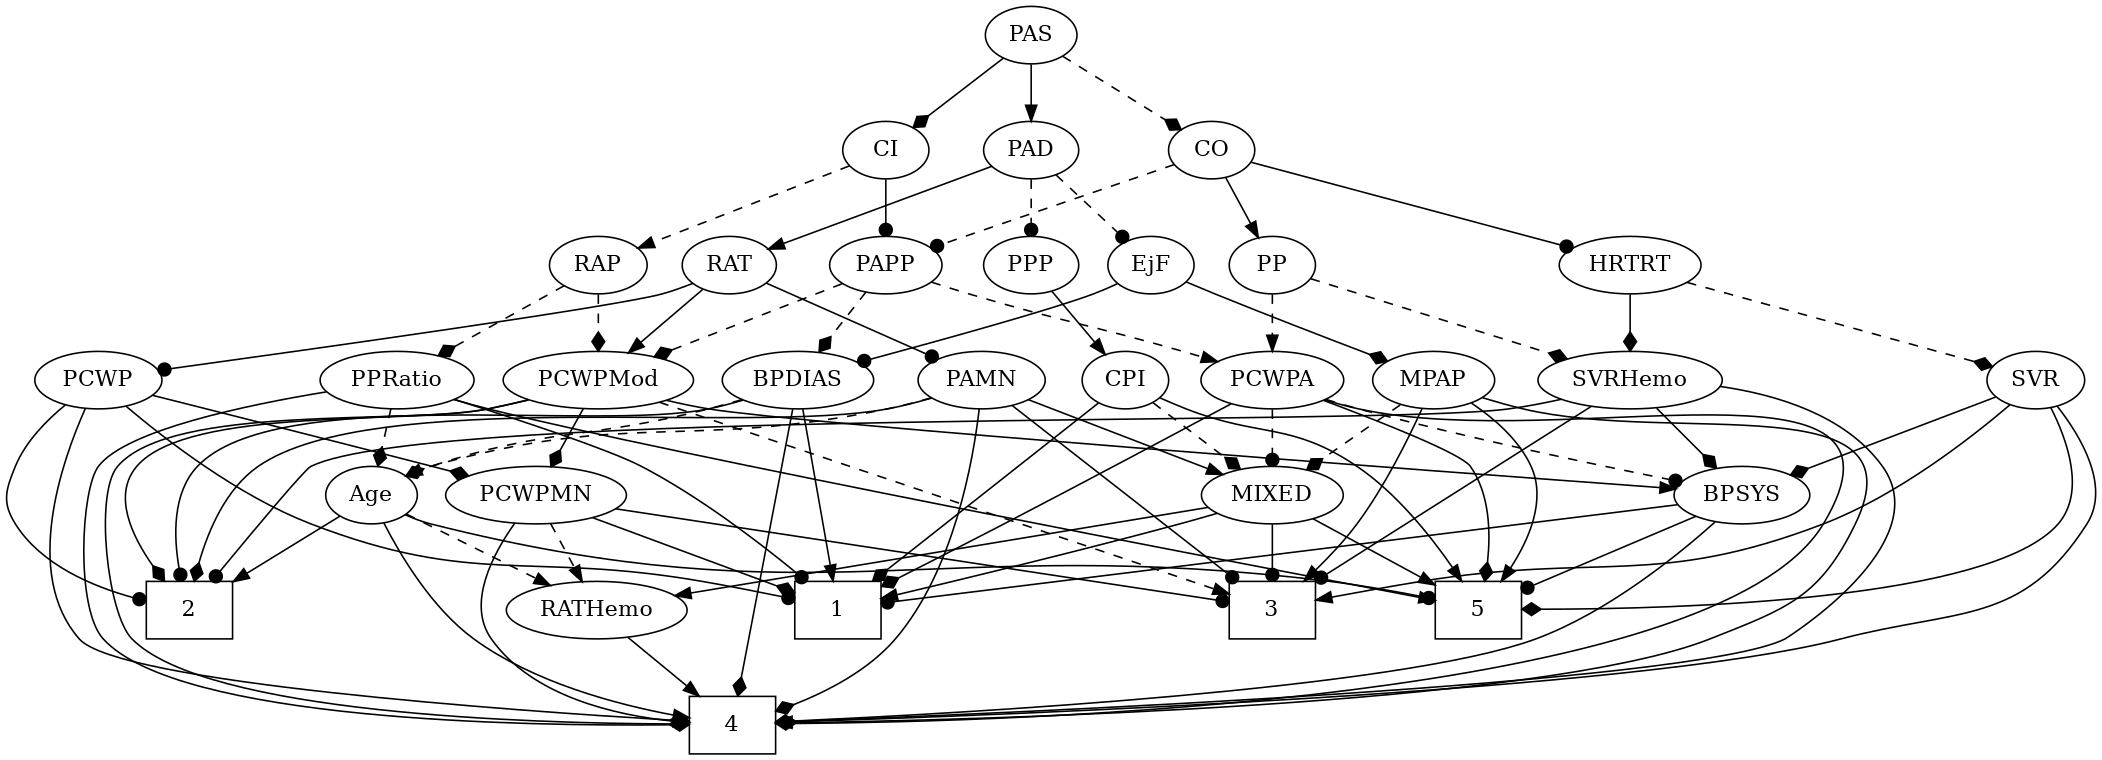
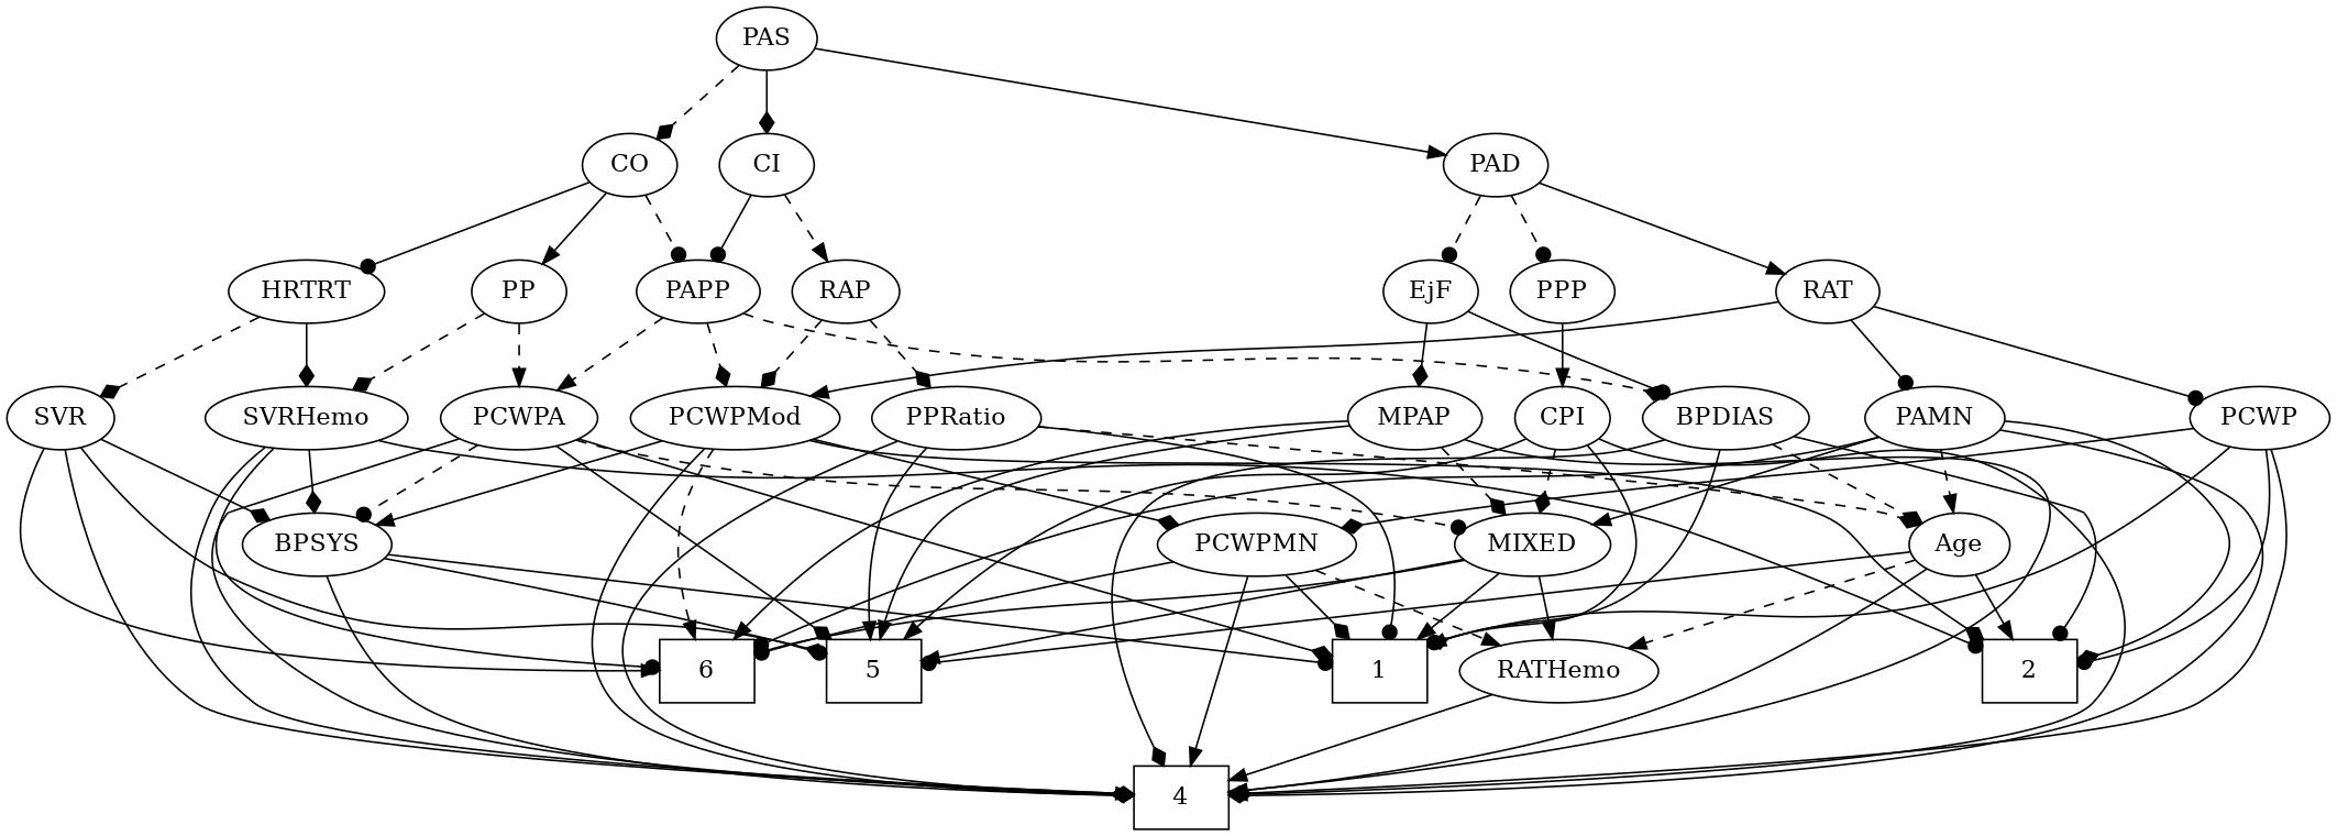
  strict digraph {
    edge [arrowhead=diamond style=solid]
    1 [height=0.5 shape=box width=0.75]
    2 [height=0.5 shape=box width=0.75]
-   3 [height=0.5 shape=box width=0.75]
+   3 [height=0.5 shape=box width=0.75 label=6]
    4 [height=0.5 shape=box width=0.75]
    5 [height=0.5 shape=box width=0.75]
    Age [height=0.5 width=0.75]
    RATHemo [height=0.5 width=1.3721]
    EjF [height=0.5 width=0.75]
    MPAP [height=0.5 width=0.97491]
    BPDIAS [height=0.5 width=1.1735]
    MIXED [height=0.5 width=1.1193]
    RAP [height=0.5 width=0.77632]
    PCWPMod [height=0.5 width=1.4443]
    PPRatio [height=0.5 width=1.1013]
    BPSYS [height=0.5 width=1.0471]
    PCWPMN [height=0.5 width=1.3902]
    PAD [height=0.5 width=0.79437]
    RAT [height=0.5 width=0.75827]
    PPP [height=0.5 width=0.75]
    PAMN [height=0.5 width=1.011]
    PCWP [height=0.5 width=0.97491]
    CPI [height=0.5 width=0.75]
    CO [height=0.5 width=0.75]
    PP [height=0.5 width=0.75]
    PAPP [height=0.5 width=0.88464]
    HRTRT [height=0.5 width=1.1013]
    PCWPA [height=0.5 width=1.1555]
    SVRHemo [height=0.5 width=1.3902]
    SVR [height=0.5 width=0.77632]
    PAS [height=0.5 width=0.75]
    CI [height=0.5 width=0.75]
    Age -> 2 [arrowhead=normal]
    Age -> 4 [arrowhead=normal]
    Age -> 5 [arrowhead=dot]
    Age -> RATHemo [arrowhead=normal style=dashed]
    RATHemo -> 4 [arrowhead=normal]
    EjF -> MPAP
    EjF -> BPDIAS [arrowhead=dot]
    MPAP -> 3 [arrowhead=normal]
    MPAP -> 4 [arrowhead=normal]
    MPAP -> 5 [arrowhead=normal]
    MPAP -> MIXED [style=dashed]
    BPDIAS -> 1 [arrowhead=normal]
    BPDIAS -> 2 [arrowhead=dot]
    BPDIAS -> 4
    BPDIAS -> Age [style=dashed]
    MIXED -> 1 [arrowhead=normal]
    MIXED -> 3 [arrowhead=dot]
    MIXED -> 5 [arrowhead=normal]
    MIXED -> RATHemo [arrowhead=normal]
    RAP -> PCWPMod [style=dashed]
    RAP -> PPRatio [style=dashed]
    PCWPMod -> 2
    PCWPMod -> 3 [arrowhead=normal style=dashed]
    PCWPMod -> 4
    PCWPMod -> BPSYS [arrowhead=normal]
    PCWPMod -> PCWPMN
    PPRatio -> 1 [arrowhead=dot]
    PPRatio -> 4
    PPRatio -> 5 [arrowhead=normal]
    PPRatio -> Age [style=dashed]
    BPSYS -> 1 [arrowhead=dot]
    BPSYS -> 4
    BPSYS -> 5 [arrowhead=dot]
    PCWPMN -> 1
    PCWPMN -> 3 [arrowhead=dot]
    PCWPMN -> 4 [arrowhead=normal]
    PCWPMN -> RATHemo [arrowhead=normal style=dashed]
    PAD -> EjF [arrowhead=dot style=dashed]
    PAD -> RAT [arrowhead=normal]
    PAD -> PPP [arrowhead=dot style=dashed]
    RAT -> PCWPMod [arrowhead=normal]
    RAT -> PAMN [arrowhead=dot]
    RAT -> PCWP [arrowhead=dot]
    PPP -> CPI [arrowhead=normal]
    PAMN -> 2
    PAMN -> 3 [arrowhead=dot]
    PAMN -> 4
    PAMN -> Age [arrowhead=normal style=dashed]
    PAMN -> MIXED [arrowhead=normal]
    PCWP -> 1 [arrowhead=dot]
    PCWP -> 2 [arrowhead=dot]
    PCWP -> 4
    PCWP -> PCWPMN
    CPI -> 1
+   CPI -> 4 [arrowhead=normal]
    CPI -> 5 [arrowhead=normal]
    CPI -> MIXED [style=dashed]
    CO -> PP [arrowhead=normal]
    CO -> PAPP [arrowhead=dot style=dashed]
    CO -> HRTRT [arrowhead=dot]
    PP -> PCWPA [arrowhead=normal style=dashed]
    PP -> SVRHemo [style=dashed]
    PAPP -> BPDIAS [style=dashed]
    PAPP -> PCWPMod [style=dashed]
    PAPP -> PCWPA [arrowhead=normal style=dashed]
    HRTRT -> SVRHemo
    HRTRT -> SVR [style=dashed]
    PCWPA -> 1
    PCWPA -> 4
    PCWPA -> 5
    PCWPA -> MIXED [arrowhead=dot style=dashed]
    PCWPA -> BPSYS [arrowhead=dot style=dashed]
    SVRHemo -> 2 [arrowhead=dot]
    SVRHemo -> 3 [arrowhead=dot]
    SVRHemo -> 4
    SVRHemo -> BPSYS
    SVR -> 3 [arrowhead=normal]
    SVR -> 4 [arrowhead=normal]
    SVR -> 5
    SVR -> BPSYS
    PAS -> PAD [arrowhead=normal]
    PAS -> CO [style=dashed]
    PAS -> CI
    CI -> RAP [arrowhead=normal style=dashed]
    CI -> PAPP [arrowhead=dot]
  }
